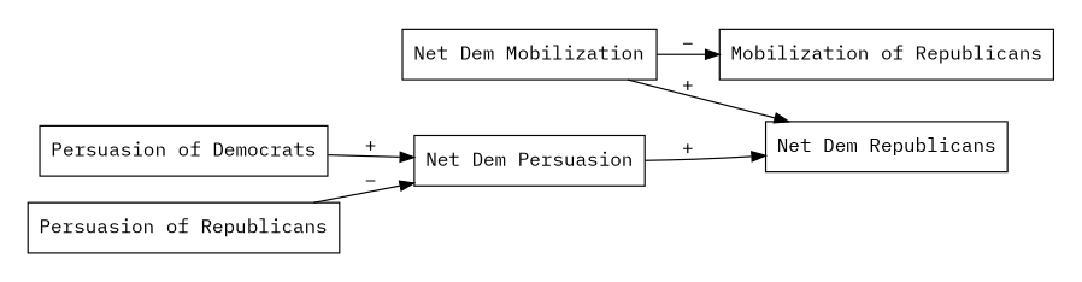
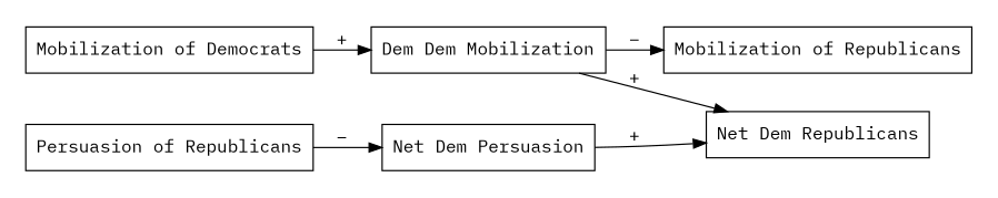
  digraph {
    fontname="IBM Plex Mono"
    rankdir=LR
    node [fontname="IBM Plex Mono" shape=record]
    edge [fontname="IBM Plex Mono"]
+   n1 [label="Mobilization of Democrats"]
    n2 [label="Mobilization of Republicans"]
-   n3 [label="Net Dem Mobilization"]
-   n4 [label="Persuasion of Democrats"]
+   n3 [label="Dem Dem Mobilization"]
    n5 [label="Persuasion of Republicans"]
    n6 [label="Net Dem Persuasion"]
    n7 [label="Net Dem Republicans"]
    subgraph cluster_1 {
      color=white
      style=filled
+     n1
      n2
      n3
    }
    subgraph cluster_2 {
      color=white
      style=filled
-     n4
      n5
      n6
    }
+   n1 -> n3 [label="+"]
    n3 -> n2 [label="–"]
    n3 -> n7 [label="+"]
-   n4 -> n6 [label="+"]
    n5 -> n6 [label="–"]
    n6 -> n7 [label="+"]
  }
